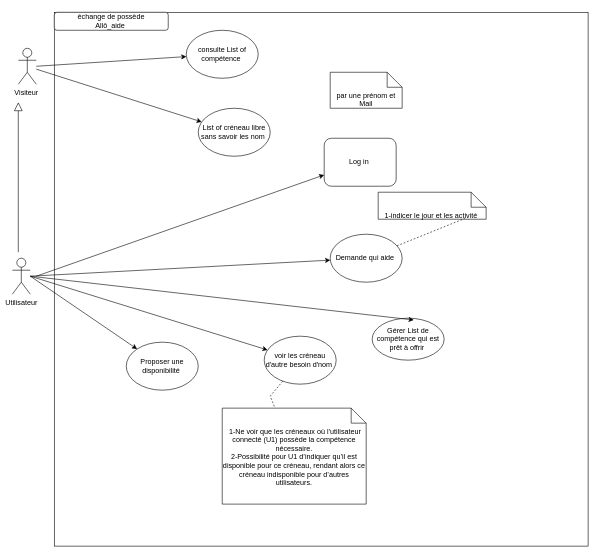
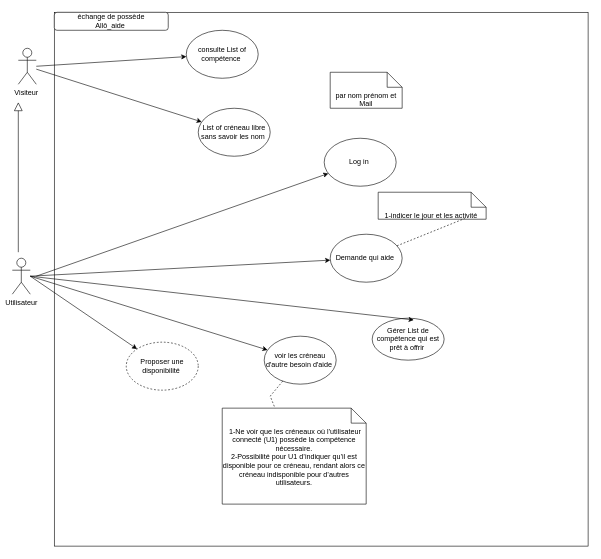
  <mxCell id="0" />
  <mxCell id="1" parent="0" />
  <mxCell id="2" value="" style="whiteSpace=wrap;html=1;aspect=fixed;" parent="1" vertex="1"><mxGeometry x="90" width="890" height="890" as="geometry" y="20" /></mxCell>
  <mxCell id="3" value="Visiteur&amp;nbsp;" style="shape=umlActor;verticalLabelPosition=bottom;verticalAlign=top;html=1;outlineConnect=0;" parent="1" vertex="1"><mxGeometry x="30" y="80" width="30" height="60" as="geometry" /></mxCell>
  <mxCell id="4" value="" style="endArrow=classic;html=1;rounded=0;" parent="1" target="5" edge="1"><mxGeometry width="50" height="50" relative="1" as="geometry"><mxPoint x="60" y="110" as="sourcePoint" /><mxPoint x="210" y="200" as="targetPoint" /></mxGeometry></mxCell>
  <mxCell id="5" value="consulte List of compétence&amp;nbsp;" style="ellipse;whiteSpace=wrap;html=1;" parent="1" vertex="1"><mxGeometry x="310" y="50" width="120" height="80" as="geometry" /></mxCell>
  <mxCell id="6" value="List of créneau libre sans savoir les nom&amp;nbsp;" style="ellipse;whiteSpace=wrap;html=1;" parent="1" vertex="1"><mxGeometry x="330" y="180" width="120" height="80" as="geometry" /></mxCell>
  <mxCell id="7" value="" style="endArrow=classic;html=1;rounded=0;" parent="1" source="3" target="6" edge="1"><mxGeometry width="50" height="50" relative="1" as="geometry"><mxPoint x="400" y="420" as="sourcePoint" /><mxPoint x="450" y="370" as="targetPoint" /><Array as="points" /></mxGeometry></mxCell>
  <mxCell id="8" value="Utilisateur" style="shape=umlActor;verticalLabelPosition=bottom;verticalAlign=top;html=1;outlineConnect=0;" parent="1" vertex="1"><mxGeometry x="20" y="430" width="30" height="60" as="geometry" /></mxCell>
  <mxCell id="9" value="" style="endArrow=classic;html=1;rounded=0;" parent="1" target="10" edge="1"><mxGeometry width="50" height="50" relative="1" as="geometry"><mxPoint x="60" y="460" as="sourcePoint" /><mxPoint x="140" y="450" as="targetPoint" /></mxGeometry></mxCell>
- <mxCell id="10" value="Log in&amp;nbsp;" style="whiteSpace=wrap;html=1;rounded=1;" parent="1" vertex="1"><mxGeometry x="540" y="230" width="120" height="80" as="geometry" /></mxCell>
+ <mxCell id="10" value="Log in&amp;nbsp;" style="ellipse;whiteSpace=wrap;html=1;" parent="1" vertex="1"><mxGeometry x="540" y="230" width="120" height="80" as="geometry" /></mxCell>
  <mxCell id="11" value="Demande qui aide&amp;nbsp;" style="ellipse;whiteSpace=wrap;html=1;" parent="1" vertex="1"><mxGeometry x="550" y="390" width="120" height="80" as="geometry" /></mxCell>
  <mxCell id="12" value="" style="endArrow=classic;html=1;rounded=0;" parent="1" target="11" edge="1"><mxGeometry width="50" height="50" relative="1" as="geometry"><mxPoint x="50" y="460" as="sourcePoint" /><mxPoint x="450" y="370" as="targetPoint" /></mxGeometry></mxCell>
  <mxCell id="13" value="Gérer List de compétence qui est prêt à offrir&amp;nbsp;" style="ellipse;whiteSpace=wrap;html=1;direction=south;" parent="1" vertex="1"><mxGeometry x="620" y="530" width="120" height="70" as="geometry" /></mxCell>
  <mxCell id="14" value="" style="endArrow=classic;html=1;rounded=0;entryX=0.043;entryY=0.422;entryDx=0;entryDy=0;entryPerimeter=0;" parent="1" target="13" edge="1"><mxGeometry width="50" height="50" relative="1" as="geometry"><mxPoint x="50" y="460" as="sourcePoint" /><mxPoint x="450" y="370" as="targetPoint" /></mxGeometry></mxCell>
  <mxCell id="15" value="" style="endArrow=block;endFill=0;endSize=12;html=1;rounded=0;" parent="1" edge="1"><mxGeometry width="160" relative="1" as="geometry"><mxPoint x="30" y="420" as="sourcePoint" /><mxPoint x="30" y="170" as="targetPoint" /></mxGeometry></mxCell>
  <mxCell id="16" value="échange de possède&lt;div&gt;Allô_aide&amp;nbsp;&lt;/div&gt;" style="rounded=1;whiteSpace=wrap;html=1;" parent="1" vertex="1"><mxGeometry x="90" width="190" height="30" as="geometry" y="20" /></mxCell>
- <mxCell id="17" value="par une prénom et Mail" style="shape=note2;boundedLbl=1;whiteSpace=wrap;html=1;size=25;verticalAlign=top;align=center;" parent="1" vertex="1"><mxGeometry x="550" y="120" width="120" height="60" as="geometry" /></mxCell>
- <mxCell id="18" value="voir les créneau d'autre besoin d'nom&amp;nbsp;" style="ellipse;whiteSpace=wrap;html=1;" parent="1" vertex="1"><mxGeometry x="440" y="560" width="120" height="80" as="geometry" /></mxCell>
+ <mxCell id="17" value="par nom prénom et Mail" style="shape=note2;boundedLbl=1;whiteSpace=wrap;html=1;size=25;verticalAlign=top;align=center;" parent="1" vertex="1"><mxGeometry x="550" y="120" width="120" height="60" as="geometry" /></mxCell>
+ <mxCell id="18" value="voir les créneau d'autre besoin d'aide&amp;nbsp;" style="ellipse;whiteSpace=wrap;html=1;" parent="1" vertex="1"><mxGeometry x="440" y="560" width="120" height="80" as="geometry" /></mxCell>
  <mxCell id="19" value="" style="endArrow=classic;html=1;rounded=0;" parent="1" target="18" edge="1"><mxGeometry width="50" height="50" relative="1" as="geometry"><mxPoint x="50" y="460" as="sourcePoint" /><mxPoint x="430" y="370" as="targetPoint" /></mxGeometry></mxCell>
- <mxCell id="20" value="Proposer une disponibilité&amp;nbsp;" style="ellipse;whiteSpace=wrap;html=1;" parent="1" vertex="1"><mxGeometry x="210" y="570" width="120" height="80" as="geometry" /></mxCell>
+ <mxCell id="20" value="Proposer une disponibilité&amp;nbsp;" style="ellipse;whiteSpace=wrap;html=1;dashed=1;" parent="1" vertex="1"><mxGeometry x="210" y="570" width="120" height="80" as="geometry" /></mxCell>
  <mxCell id="21" value="" style="endArrow=classic;html=1;rounded=0;" parent="1" target="20" edge="1"><mxGeometry width="50" height="50" relative="1" as="geometry"><mxPoint x="50" y="460" as="sourcePoint" /><mxPoint x="390" y="390" as="targetPoint" /></mxGeometry></mxCell>
  <mxCell id="22" value="1-indicer le jour et les activité&amp;nbsp;&lt;div&gt;&lt;br&gt;&lt;/div&gt;" style="shape=note2;boundedLbl=1;whiteSpace=wrap;html=1;size=25;verticalAlign=top;align=center;" parent="1" vertex="1"><mxGeometry x="630" y="320" width="180" height="45" as="geometry" /></mxCell>
  <mxCell id="23" value="" style="endArrow=none;dashed=1;html=1;rounded=0;entryX=0.803;entryY=0.972;entryDx=0;entryDy=0;entryPerimeter=0;" parent="1" source="11" target="22" edge="1"><mxGeometry width="50" height="50" relative="1" as="geometry"><mxPoint x="480" y="520" as="sourcePoint" /><mxPoint x="346" y="409" as="targetPoint" /><Array as="points" /></mxGeometry></mxCell>
  <mxCell id="24" value="&lt;div&gt;&amp;nbsp;1-&lt;span style=&quot;background-color: transparent; white-space-collapse: preserve; text-align: left; font-family: Arial, sans-serif;&quot;&gt;&lt;font style=&quot;font-size: 12px;&quot;&gt;Ne voir que les créneaux où l’utilisateur connecté (U1) possède la compétence nécessaire.&lt;/font&gt;&lt;/span&gt;&lt;/div&gt;&lt;div&gt;&lt;span style=&quot;background-color: transparent; white-space-collapse: preserve; font-family: Arial, sans-serif;&quot;&gt;&lt;font style=&quot;font-size: 12px;&quot;&gt;2-Possibilité pour U1 d’indiquer qu’il est disponible pour ce créneau, rendant alors ce créneau indisponible pour d’autres utilisateurs.&lt;/font&gt;&lt;/span&gt;&lt;/div&gt;" style="shape=note2;boundedLbl=1;whiteSpace=wrap;html=1;size=25;verticalAlign=top;align=center;" parent="1" vertex="1"><mxGeometry x="370" y="680" width="240" height="160" as="geometry" /></mxCell>
  <mxCell id="25" value="" style="endArrow=none;dashed=1;html=1;rounded=0;" parent="1" source="18" target="24" edge="1"><mxGeometry width="50" height="50" relative="1" as="geometry"><mxPoint x="652" y="406" as="sourcePoint" /><mxPoint x="668" y="389" as="targetPoint" /><Array as="points"><mxPoint x="450" y="660" /></Array></mxGeometry></mxCell>
